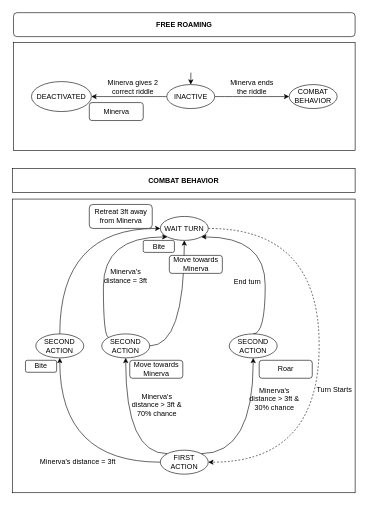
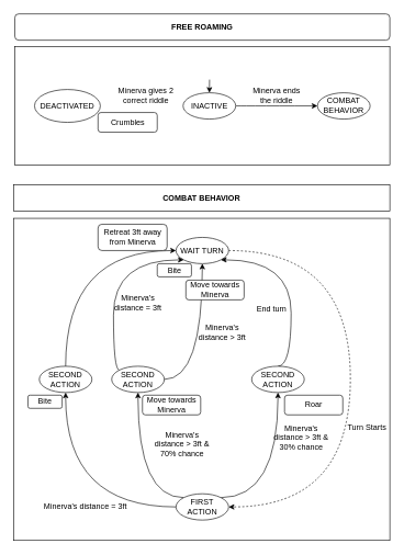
  <mxCell id="0" />
  <mxCell id="1" parent="0" />
  <mxCell id="2" value="&lt;b&gt;COMBAT BEHAVIOR&lt;/b&gt;" style="rounded=0;whiteSpace=wrap;html=1;" parent="1" vertex="1"><mxGeometry x="20" y="280" width="572" height="40" as="geometry" /></mxCell>
  <mxCell id="3" value="" style="rounded=0;whiteSpace=wrap;html=1;" parent="1" vertex="1"><mxGeometry x="22" y="70" width="570" height="180" as="geometry" /></mxCell>
- <mxCell id="4" style="edgeStyle=orthogonalEdgeStyle;curved=1;orthogonalLoop=1;jettySize=auto;html=1;strokeColor=#000000;" edge="1" parent="1" source="6" target="10"><mxGeometry relative="1" as="geometry" /></mxCell>
  <mxCell id="5" style="edgeStyle=orthogonalEdgeStyle;curved=1;orthogonalLoop=1;jettySize=auto;html=1;strokeColor=#000000;" edge="1" parent="1" source="6" target="7"><mxGeometry relative="1" as="geometry" /></mxCell>
  <mxCell id="6" value="INACTIVE" style="ellipse;whiteSpace=wrap;html=1;" parent="1" vertex="1"><mxGeometry x="277.75" y="140" width="80" height="40" as="geometry" /></mxCell>
  <mxCell id="7" value="COMBAT BEHAVIOR" style="ellipse;whiteSpace=wrap;html=1;" parent="1" vertex="1"><mxGeometry x="482" y="140" width="80" height="40" as="geometry" /></mxCell>
  <mxCell id="8" value="Minerva ends the riddle" style="text;html=1;strokeColor=none;fillColor=none;align=center;verticalAlign=middle;whiteSpace=wrap;rounded=0;" parent="1" vertex="1"><mxGeometry x="382" y="135" width="76" height="20" as="geometry" /></mxCell>
  <mxCell id="9" value="&lt;b&gt;FREE ROAMING&lt;/b&gt;" style="whiteSpace=wrap;html=1;rounded=1;" parent="1" vertex="1"><mxGeometry x="22" y="20" width="570" height="40" as="geometry" /></mxCell>
  <mxCell id="10" value="DEACTIVATED" style="ellipse;whiteSpace=wrap;html=1;" parent="1" vertex="1"><mxGeometry x="52" y="135" width="100" height="50" as="geometry" /></mxCell>
  <mxCell id="11" value="Minerva gives 2 correct riddle" style="text;html=1;strokeColor=none;fillColor=none;align=center;verticalAlign=middle;whiteSpace=wrap;rounded=0;" parent="1" vertex="1"><mxGeometry x="169.25" y="135" width="105" height="20" as="geometry" /></mxCell>
- <mxCell id="12" value="Minerva" style="rounded=1;whiteSpace=wrap;html=1;" parent="1" vertex="1"><mxGeometry x="148.5" y="170" width="90" height="30" as="geometry" /></mxCell>
+ <mxCell id="12" value="Crumbles" style="rounded=1;whiteSpace=wrap;html=1;" parent="1" vertex="1"><mxGeometry x="148.5" y="170" width="90" height="30" as="geometry" /></mxCell>
  <mxCell id="13" value="" style="rounded=0;whiteSpace=wrap;html=1;" parent="1" vertex="1"><mxGeometry x="20" y="331" width="572" height="490" as="geometry" /></mxCell>
  <mxCell id="14" style="edgeStyle=orthogonalEdgeStyle;curved=1;orthogonalLoop=1;jettySize=auto;html=1;entryX=1;entryY=0.5;entryDx=0;entryDy=0;strokeColor=#000000;dashed=1;" edge="1" parent="1" source="15" target="19"><mxGeometry relative="1" as="geometry"><Array as="points"><mxPoint x="532" y="380" /><mxPoint x="532" y="770" /></Array></mxGeometry></mxCell>
  <mxCell id="15" value="WAIT TURN" style="ellipse;whiteSpace=wrap;html=1;" parent="1" vertex="1"><mxGeometry x="267" y="360" width="80" height="40" as="geometry" /></mxCell>
  <mxCell id="16" style="edgeStyle=orthogonalEdgeStyle;curved=1;orthogonalLoop=1;jettySize=auto;html=1;strokeColor=#000000;" edge="1" parent="1" source="19" target="29"><mxGeometry relative="1" as="geometry" /></mxCell>
  <mxCell id="17" style="edgeStyle=orthogonalEdgeStyle;curved=1;orthogonalLoop=1;jettySize=auto;html=1;strokeColor=#000000;exitX=0;exitY=0;exitDx=0;exitDy=0;" edge="1" parent="1" source="19" target="22"><mxGeometry relative="1" as="geometry" /></mxCell>
  <mxCell id="18" style="edgeStyle=orthogonalEdgeStyle;curved=1;orthogonalLoop=1;jettySize=auto;html=1;strokeColor=#000000;exitX=1;exitY=0;exitDx=0;exitDy=0;" edge="1" parent="1" source="19" target="34"><mxGeometry relative="1" as="geometry" /></mxCell>
  <mxCell id="19" value="FIRST ACTION" style="ellipse;whiteSpace=wrap;html=1;" parent="1" vertex="1"><mxGeometry x="267" y="750" width="80" height="40" as="geometry" /></mxCell>
  <mxCell id="20" style="edgeStyle=orthogonalEdgeStyle;curved=1;orthogonalLoop=1;jettySize=auto;html=1;entryX=0;entryY=1;entryDx=0;entryDy=0;strokeColor=#000000;exitX=0;exitY=0;exitDx=0;exitDy=0;" edge="1" parent="1" source="22" target="15"><mxGeometry relative="1" as="geometry"><Array as="points"><mxPoint x="172" y="562" /><mxPoint x="172" y="394" /></Array></mxGeometry></mxCell>
  <mxCell id="21" style="edgeStyle=orthogonalEdgeStyle;curved=1;orthogonalLoop=1;jettySize=auto;html=1;entryX=0.5;entryY=1;entryDx=0;entryDy=0;strokeColor=#000000;" edge="1" parent="1" source="22" target="15"><mxGeometry relative="1" as="geometry" /></mxCell>
  <mxCell id="22" value="SECOND ACTION" style="ellipse;whiteSpace=wrap;html=1;" parent="1" vertex="1"><mxGeometry x="169.25" y="556" width="80" height="40" as="geometry" /></mxCell>
  <mxCell id="23" value="Move towards Minerva" style="rounded=1;whiteSpace=wrap;html=1;" parent="1" vertex="1"><mxGeometry x="282" y="425" width="88.5" height="30" as="geometry" /></mxCell>
  <mxCell id="24" value="Bite" style="rounded=1;whiteSpace=wrap;html=1;" parent="1" vertex="1"><mxGeometry x="42" y="600" width="52" height="20" as="geometry" /></mxCell>
  <mxCell id="25" value="Roar" style="rounded=1;whiteSpace=wrap;html=1;" vertex="1" parent="1"><mxGeometry x="432" y="600" width="88.5" height="30" as="geometry" /></mxCell>
  <mxCell id="26" value="" style="endArrow=classic;html=1;strokeColor=#000000;entryX=0.5;entryY=0;entryDx=0;entryDy=0;" edge="1" parent="1" target="6"><mxGeometry width="50" height="50" relative="1" as="geometry"><mxPoint x="318" y="120" as="sourcePoint" /><mxPoint x="332" y="190" as="targetPoint" /></mxGeometry></mxCell>
  <mxCell id="27" value="Minerva's distance = 3ft" style="text;html=1;align=center;verticalAlign=middle;resizable=0;points=[];autosize=1;" vertex="1" parent="1"><mxGeometry x="59.25" y="760" width="140" height="20" as="geometry" /></mxCell>
  <mxCell id="28" style="edgeStyle=orthogonalEdgeStyle;curved=1;orthogonalLoop=1;jettySize=auto;html=1;entryX=0;entryY=0.5;entryDx=0;entryDy=0;strokeColor=#000000;exitX=0.5;exitY=0;exitDx=0;exitDy=0;" edge="1" parent="1" source="29" target="15"><mxGeometry relative="1" as="geometry" /></mxCell>
  <mxCell id="29" value="SECOND ACTION" style="ellipse;whiteSpace=wrap;html=1;" vertex="1" parent="1"><mxGeometry x="59.25" y="556" width="80" height="40" as="geometry" /></mxCell>
  <mxCell id="30" value="Turn Starts" style="text;html=1;align=center;verticalAlign=middle;resizable=0;points=[];autosize=1;" vertex="1" parent="1"><mxGeometry x="522" y="640" width="70" height="20" as="geometry" /></mxCell>
  <mxCell id="31" value="Minerva's &lt;br&gt;distance = 3ft" style="text;html=1;align=center;verticalAlign=middle;resizable=0;points=[];autosize=1;" vertex="1" parent="1"><mxGeometry x="164.25" y="445" width="90" height="30" as="geometry" /></mxCell>
  <mxCell id="32" value="Bite" style="rounded=1;whiteSpace=wrap;html=1;" vertex="1" parent="1"><mxGeometry x="238.5" y="400" width="52" height="20" as="geometry" /></mxCell>
  <mxCell id="33" style="edgeStyle=orthogonalEdgeStyle;curved=1;orthogonalLoop=1;jettySize=auto;html=1;strokeColor=#000000;entryX=1;entryY=1;entryDx=0;entryDy=0;exitX=0.5;exitY=0;exitDx=0;exitDy=0;" edge="1" parent="1" source="34" target="15"><mxGeometry relative="1" as="geometry"><Array as="points"><mxPoint x="442" y="556" /><mxPoint x="442" y="394" /></Array></mxGeometry></mxCell>
  <mxCell id="34" value="SECOND ACTION" style="ellipse;whiteSpace=wrap;html=1;" vertex="1" parent="1"><mxGeometry x="382" y="556" width="80" height="40" as="geometry" /></mxCell>
- <mxCell id="36" value="Minerva's &lt;br&gt;distance &amp;gt; 3ft &amp;amp;&lt;br&gt;70% chance" style="text;html=1;align=center;verticalAlign=middle;resizable=0;points=[];autosize=1;" vertex="1" parent="1"><mxGeometry x="211" y="650" width="100" height="50" as="geometry" /></mxCell>
+ <mxCell id="35" value="Minerva's &lt;br&gt;distance &amp;gt; 3ft" style="text;html=1;align=center;verticalAlign=middle;resizable=0;points=[];autosize=1;" vertex="1" parent="1"><mxGeometry x="292" y="489.5" width="90" height="30" as="geometry" /></mxCell>
+ <mxCell id="36" value="Minerva's &lt;br&gt;distance &amp;gt; 3ft &amp;amp;&lt;br&gt;70% chance" style="text;html=1;align=center;verticalAlign=middle;resizable=0;points=[];autosize=1;" vertex="1" parent="1"><mxGeometry x="226" y="650" width="100" height="50" as="geometry" /></mxCell>
  <mxCell id="37" value="Move towards Minerva" style="rounded=1;whiteSpace=wrap;html=1;" vertex="1" parent="1"><mxGeometry x="216" y="600" width="88.5" height="30" as="geometry" /></mxCell>
  <mxCell id="38" value="End turn" style="text;html=1;align=center;verticalAlign=middle;resizable=0;points=[];autosize=1;" vertex="1" parent="1"><mxGeometry x="382" y="460" width="60" height="20" as="geometry" /></mxCell>
  <mxCell id="39" value="Minerva's &lt;br&gt;distance &amp;gt; 3ft &amp;amp;&lt;br&gt;30% chance" style="text;html=1;align=center;verticalAlign=middle;resizable=0;points=[];autosize=1;" vertex="1" parent="1"><mxGeometry x="407" y="640" width="100" height="50" as="geometry" /></mxCell>
  <mxCell id="40" value="Retreat 3ft away from Minerva" style="rounded=1;whiteSpace=wrap;html=1;" vertex="1" parent="1"><mxGeometry x="148.5" y="340" width="105" height="40" as="geometry" /></mxCell>
